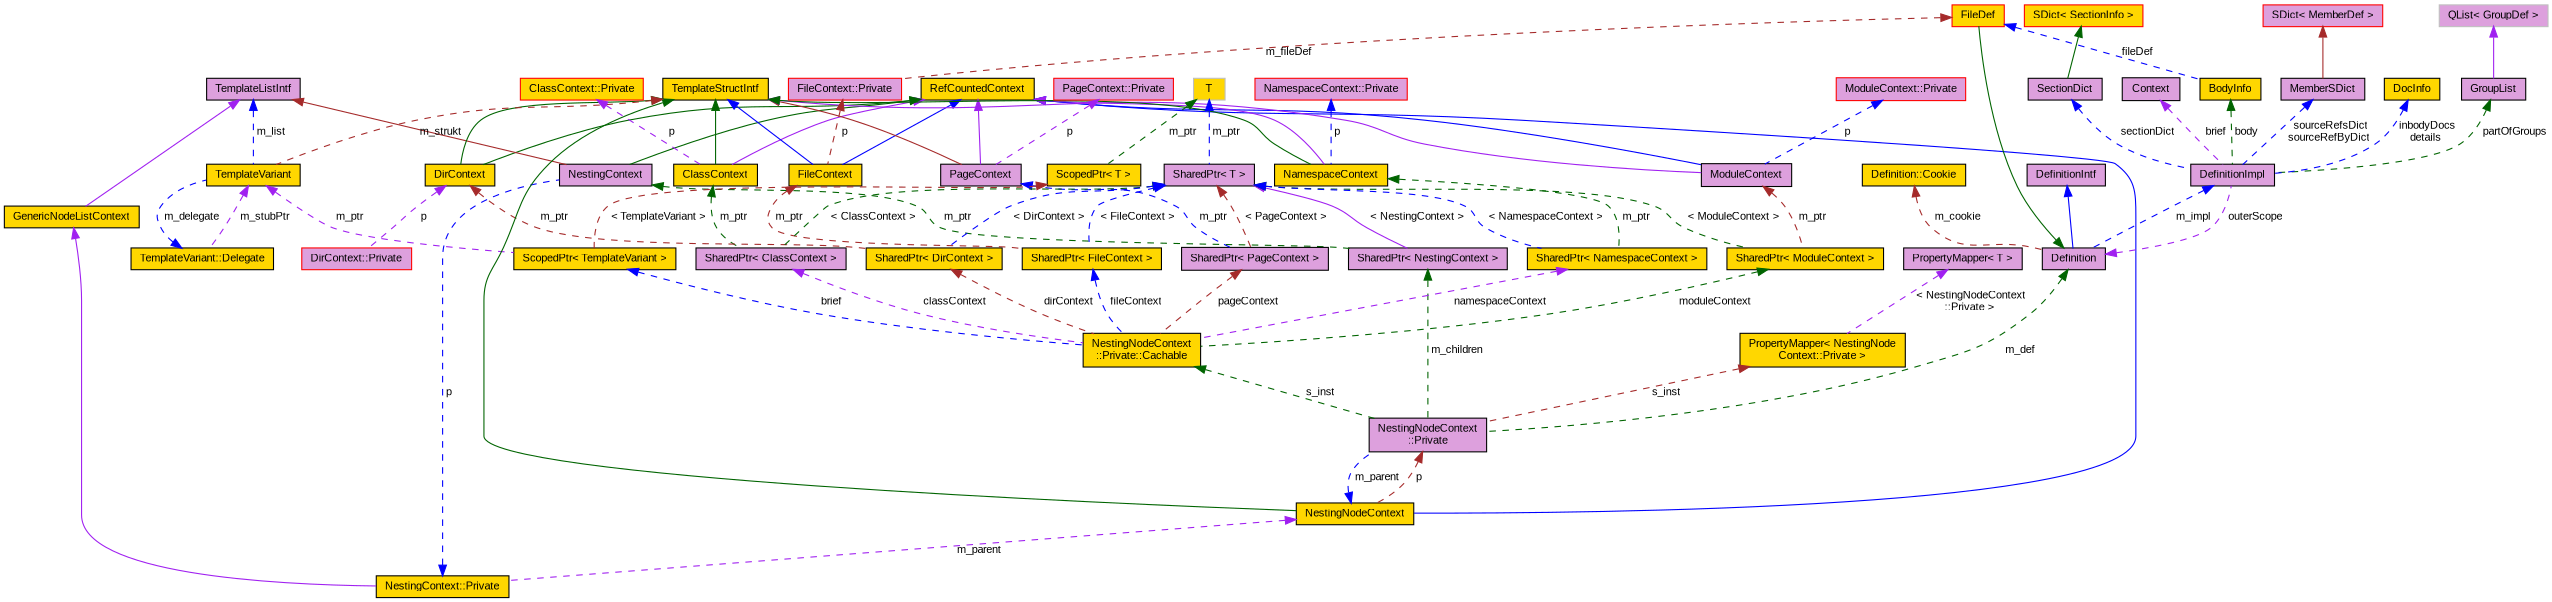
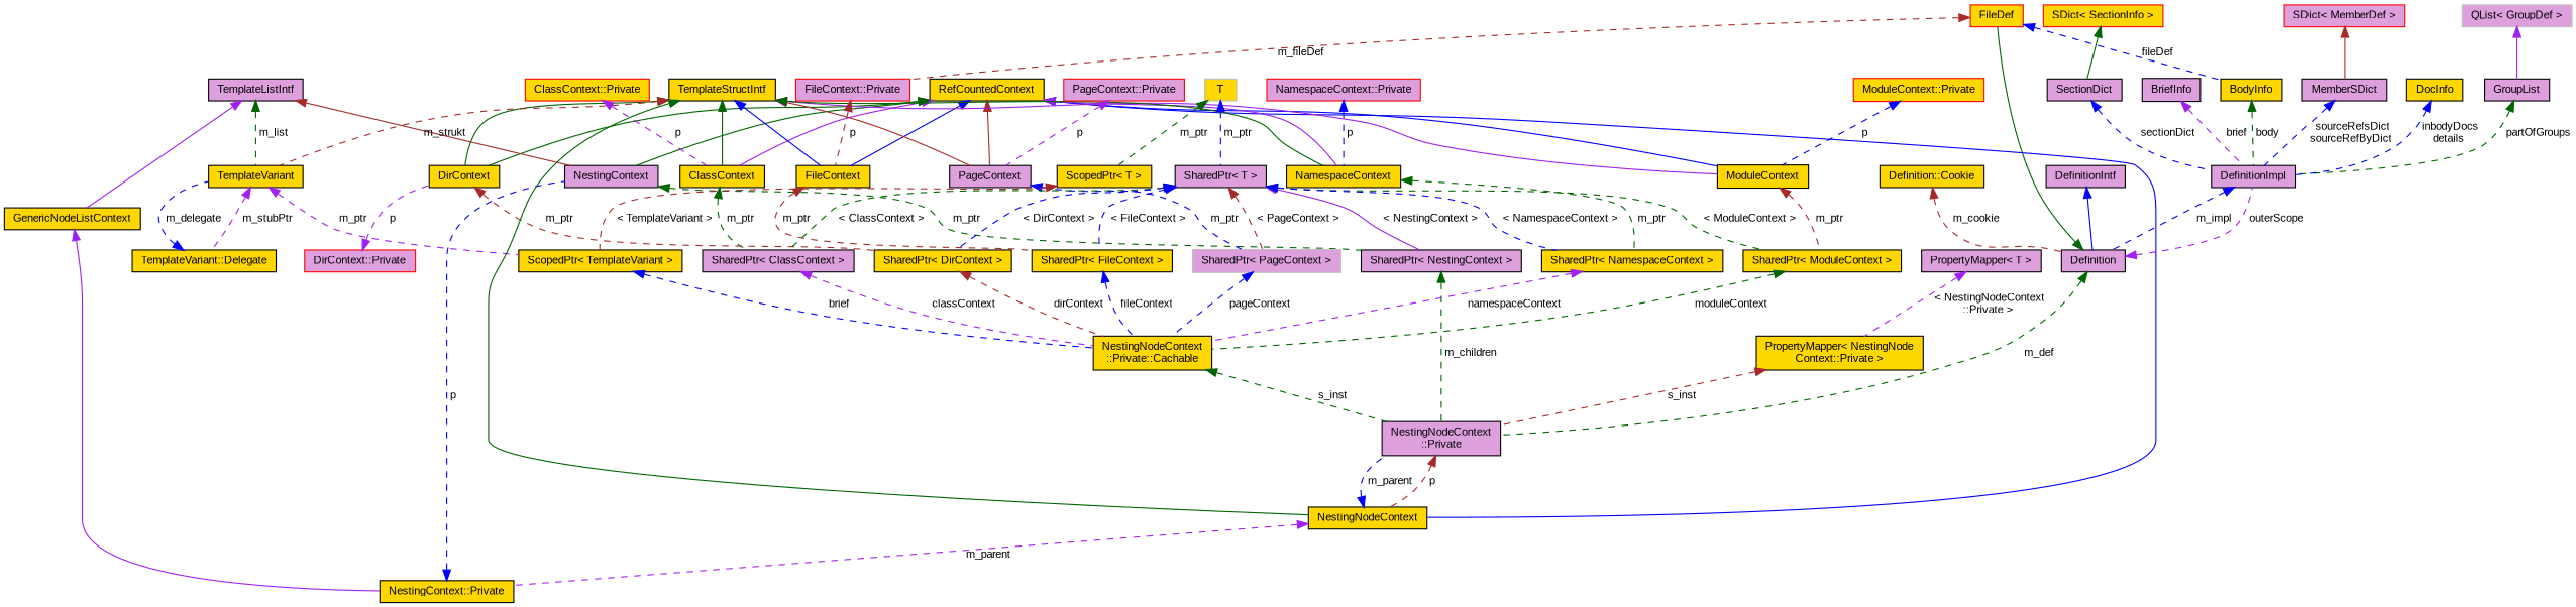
  digraph {
    fontname="Liberation Sans"
    node [color=black fillcolor=gold fontname="Liberation Sans" fontsize=10 shape=record style=filled]
    edge [color=blue dir=back fontname="Liberation Sans" fontsize=10 labelfontname=Helvetica labelfontsize=10 style=dashed]
    n1 [fillcolor=plum fontcolor=black height=0.2 label=NestingContext width=0.4]
    n2 [fillcolor=plum height=0.2 label="SharedPtr\< NestingContext \>" width=0.4]
    n3 [fillcolor=plum height=0.2 label="NestingNodeContext\l::Private" width=0.4]
    n4 [height=0.2 label=RefCountedContext width=0.4]
    n5 [height=0.2 label=NestingNodeContext width=0.4]
    n6 [height=0.2 label=ClassContext width=0.4]
    n7 [height=0.2 label=FileContext width=0.4]
    n8 [fillcolor=plum height=0.2 label=PageContext width=0.4]
-   n9 [fillcolor=plum height=0.2 label=ModuleContext width=0.4]
+   n9 [height=0.2 label=ModuleContext width=0.4]
    n10 [height=0.2 label=DirContext width=0.4]
    n11 [height=0.2 label=NamespaceContext width=0.4]
    n12 [height=0.2 label="NestingContext::Private" width=0.4]
    n13 [fillcolor=plum height=0.2 label="SharedPtr\< ClassContext \>" width=0.4]
    n14 [height=0.2 label="SharedPtr\< FileContext \>" width=0.4]
-   n15 [fillcolor=plum height=0.2 label="SharedPtr\< PageContext \>" width=0.4]
+   n15 [color=grey75 fillcolor=plum height=0.2 label="SharedPtr\< PageContext \>" width=0.4]
    n16 [height=0.2 label="SharedPtr\< ModuleContext \>" width=0.4]
    n17 [height=0.2 label="SharedPtr\< DirContext \>" width=0.4]
    n18 [height=0.2 label="SharedPtr\< NamespaceContext \>" width=0.4]
    n19 [fillcolor=plum height=0.2 label=TemplateListIntf width=0.4]
    n20 [height=0.2 label=GenericNodeListContext width=0.4]
    n21 [height=0.2 label=TemplateVariant width=0.4]
    n22 [height=0.2 label="ScopedPtr\< TemplateVariant \>" width=0.4]
    n23 [height=0.2 label="TemplateVariant::Delegate" width=0.4]
    n24 [height=0.2 label=TemplateStructIntf width=0.4]
    n25 [height=0.2 label="PropertyMapper\< NestingNode\lContext::Private \>" width=0.4]
    n26 [fillcolor=plum height=0.2 label="PropertyMapper\< T \>" width=0.4]
    n27 [height=0.2 label="NestingNodeContext\l::Private::Cachable" width=0.4]
    n28 [color=red height=0.2 label="ClassContext::Private" width=0.4]
    n29 [fillcolor=plum height=0.2 label="SharedPtr\< T \>" width=0.4]
    n30 [color=grey75 height=0.2 label=T width=0.4]
    n31 [height=0.2 label="ScopedPtr\< T \>" width=0.4]
    n32 [color=red fillcolor=plum height=0.2 label="FileContext::Private" width=0.4]
    n33 [color=red height=0.2 label=FileDef width=0.4]
    n34 [height=0.2 label=BodyInfo width=0.4]
    n35 [fillcolor=plum height=0.2 label=DefinitionImpl width=0.4]
    n36 [fillcolor=plum height=0.2 label=Definition width=0.4]
    n37 [fillcolor=plum height=0.2 label=DefinitionIntf width=0.4]
    n38 [height=0.2 label="Definition::Cookie" width=0.4]
    n39 [fillcolor=plum height=0.2 label=SectionDict width=0.4]
    n40 [color=red height=0.2 label="SDict\< SectionInfo \>" width=0.4]
    n41 [fillcolor=plum height=0.2 label=MemberSDict width=0.4]
    n42 [color=red fillcolor=plum height=0.2 label="SDict\< MemberDef \>" width=0.4]
    n43 [fillcolor=plum height=0.2 label=GroupList width=0.4]
    n44 [color=grey75 fillcolor=plum height=0.2 label="QList\< GroupDef \>" width=0.4]
    n45 [height=0.2 label=DocInfo width=0.4]
-   n46 [fillcolor=plum height=0.2 label=Context width=0.4]
+   n46 [fillcolor=plum height=0.2 label=BriefInfo width=0.4]
    n47 [color=red fillcolor=plum height=0.2 label="PageContext::Private" width=0.4]
-   n48 [color=red fillcolor=plum height=0.2 label="ModuleContext::Private" width=0.4]
+   n48 [color=red height=0.2 label="ModuleContext::Private" width=0.4]
    n49 [color=red fillcolor=plum height=0.2 label="DirContext::Private" width=0.4]
    n50 [color=red fillcolor=plum height=0.2 label="NamespaceContext::Private" width=0.4]
    n1 -> n2 [color=darkgreen label=" m_ptr"]
    n2 -> n3 [color=darkgreen label=" m_children"]
    n3 -> n5 [color=brown label=" p"]
    n4 -> n1 [color=darkgreen style=solid]
    n4 -> n5 [style=solid]
    n4 -> n6 [color=purple style=solid]
    n4 -> n7 [style=solid]
-   n4 -> n8 [color=purple style=solid]
+   n4 -> n8 [color=brown style=solid]
    n4 -> n9 [style=solid]
    n4 -> n10 [color=darkgreen style=solid]
    n4 -> n11 [color=purple style=solid]
    n5 -> n3 [label=" m_parent"]
    n5 -> n12 [color=purple label=" m_parent"]
    n6 -> n13 [color=darkgreen label=" m_ptr"]
    n7 -> n14 [color=brown label=" m_ptr"]
    n8 -> n15 [label=" m_ptr"]
    n9 -> n16 [color=brown label=" m_ptr"]
    n10 -> n17 [color=brown label=" m_ptr"]
    n11 -> n18 [color=darkgreen label=" m_ptr"]
    n12 -> n1 [label=" p"]
    n13 -> n27 [color=purple label=" classContext"]
    n14 -> n27 [label=" fileContext"]
-   n15 -> n27 [color=brown label=" pageContext"]
+   n15 -> n27 [label=" pageContext"]
    n16 -> n27 [color=darkgreen label=" moduleContext"]
    n17 -> n27 [color=brown label=" dirContext"]
    n18 -> n27 [color=purple label=" namespaceContext"]
    n19 -> n1 [color=brown style=solid]
    n19 -> n20 [color=purple style=solid]
-   n19 -> n21 [label=" m_list"]
+   n19 -> n21 [color=darkgreen label=" m_list"]
    n20 -> n12 [color=purple style=solid]
    n21 -> n22 [color=purple label=" m_ptr"]
    n21 -> n23 [color=purple label=" m_stubPtr"]
    n22 -> n27 [label=" brief"]
    n23 -> n21 [label=" m_delegate"]
    n24 -> n5 [color=darkgreen style=solid]
    n24 -> n6 [color=darkgreen style=solid]
    n24 -> n7 [style=solid]
    n24 -> n8 [color=brown style=solid]
    n24 -> n9 [color=purple style=solid]
    n24 -> n10 [color=darkgreen style=solid]
    n24 -> n11 [color=darkgreen style=solid]
    n24 -> n21 [color=brown label=" m_strukt"]
    n25 -> n3 [color=brown label=" s_inst"]
    n26 -> n25 [color=purple label=" \< NestingNodeContext\l::Private \>"]
    n27 -> n3 [color=darkgreen label=" s_inst"]
    n28 -> n6 [color=purple label=" p"]
    n29 -> n2 [color=purple label=" \< NestingContext \>" style=solid]
    n29 -> n13 [color=darkgreen label=" \< ClassContext \>"]
    n29 -> n14 [label=" \< FileContext \>"]
    n29 -> n15 [color=brown label=" \< PageContext \>"]
    n29 -> n16 [color=darkgreen label=" \< ModuleContext \>"]
    n29 -> n17 [label=" \< DirContext \>"]
    n29 -> n18 [label=" \< NamespaceContext \>"]
    n30 -> n29 [label=" m_ptr"]
    n30 -> n31 [color=darkgreen label=" m_ptr"]
    n31 -> n22 [color=brown label=" \< TemplateVariant \>"]
    n32 -> n7 [color=brown label=" p"]
    n33 -> n32 [color=brown label=" m_fileDef"]
    n33 -> n34 [label=" fileDef"]
    n34 -> n35 [color=darkgreen label=" body"]
    n35 -> n36 [label=" m_impl"]
    n36 -> n3 [color=darkgreen label=" m_def"]
    n36 -> n33 [color=darkgreen style=solid]
    n36 -> n35 [color=purple label=" outerScope"]
    n37 -> n36 [style=solid]
    n38 -> n36 [color=brown label=" m_cookie"]
    n39 -> n35 [label=" sectionDict"]
    n40 -> n39 [color=darkgreen style=solid]
    n41 -> n35 [label=" sourceRefsDict\nsourceRefByDict"]
    n42 -> n41 [color=brown style=solid]
    n43 -> n35 [color=darkgreen label=" partOfGroups"]
    n44 -> n43 [color=purple style=solid]
    n45 -> n35 [label=" inbodyDocs\ndetails"]
    n46 -> n35 [color=purple label=" brief"]
    n47 -> n8 [color=purple label=" p"]
    n48 -> n9 [label=" p"]
-   n10 -> n49 [color=purple label=" p"]
+   n49 -> n10 [color=purple label=" p"]
    n50 -> n11 [label=" p"]
  }
